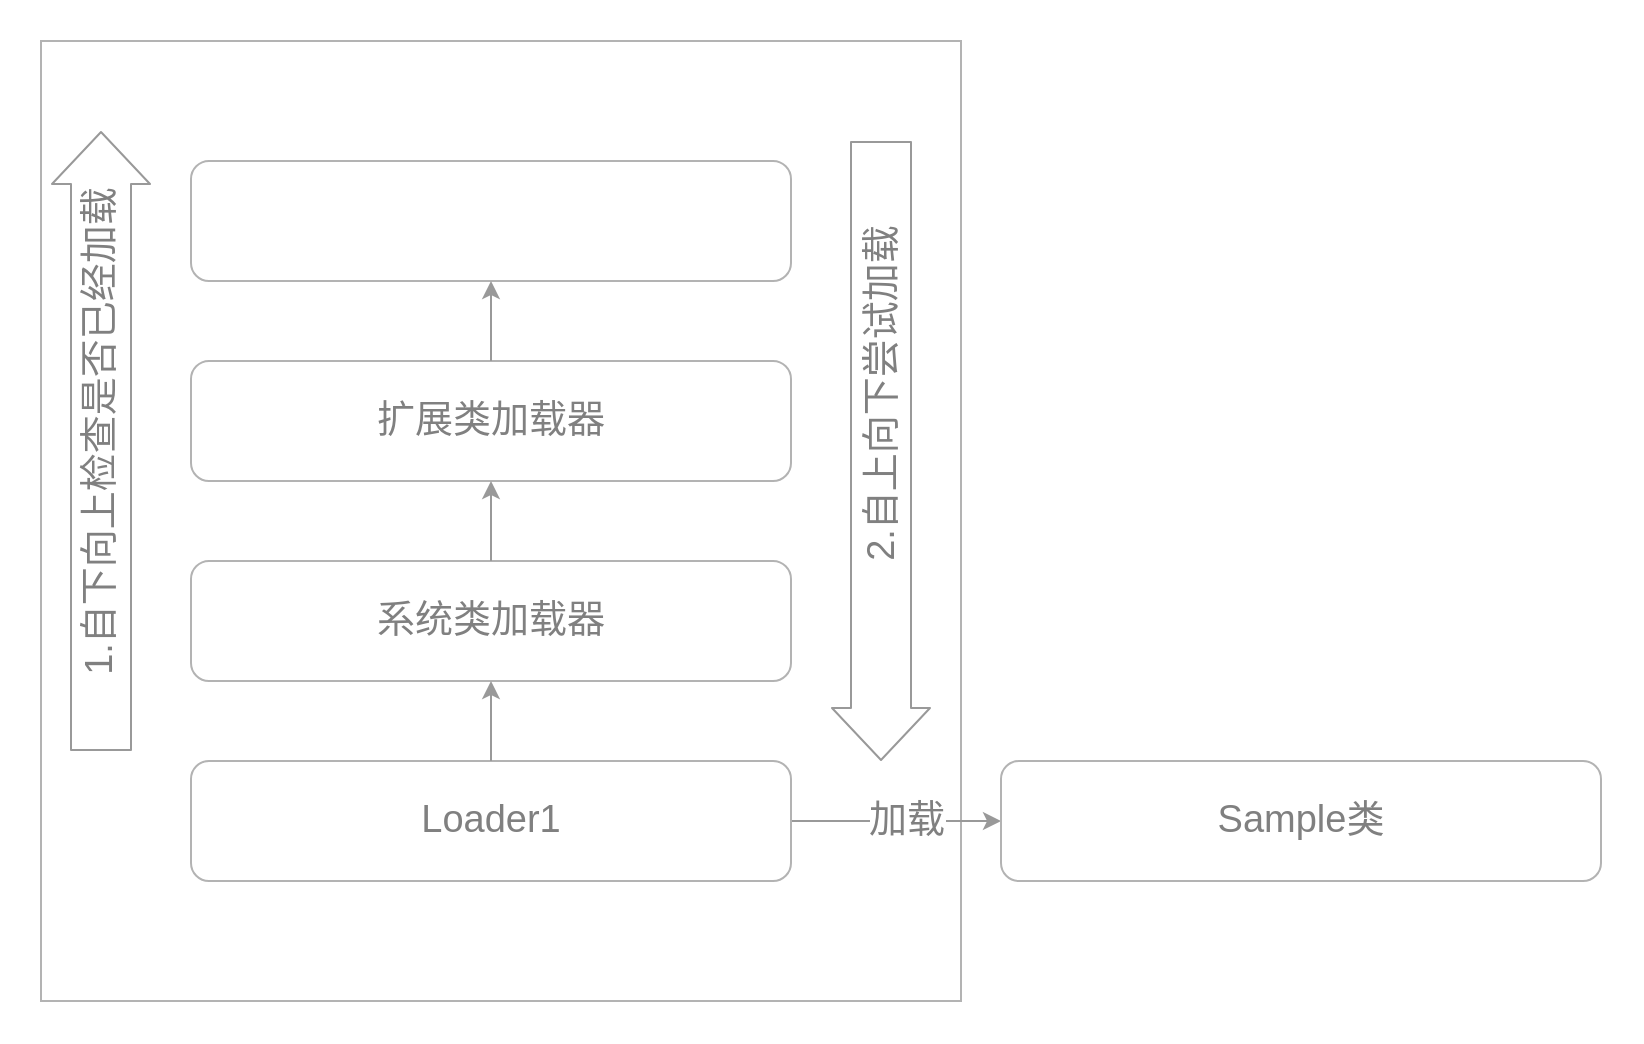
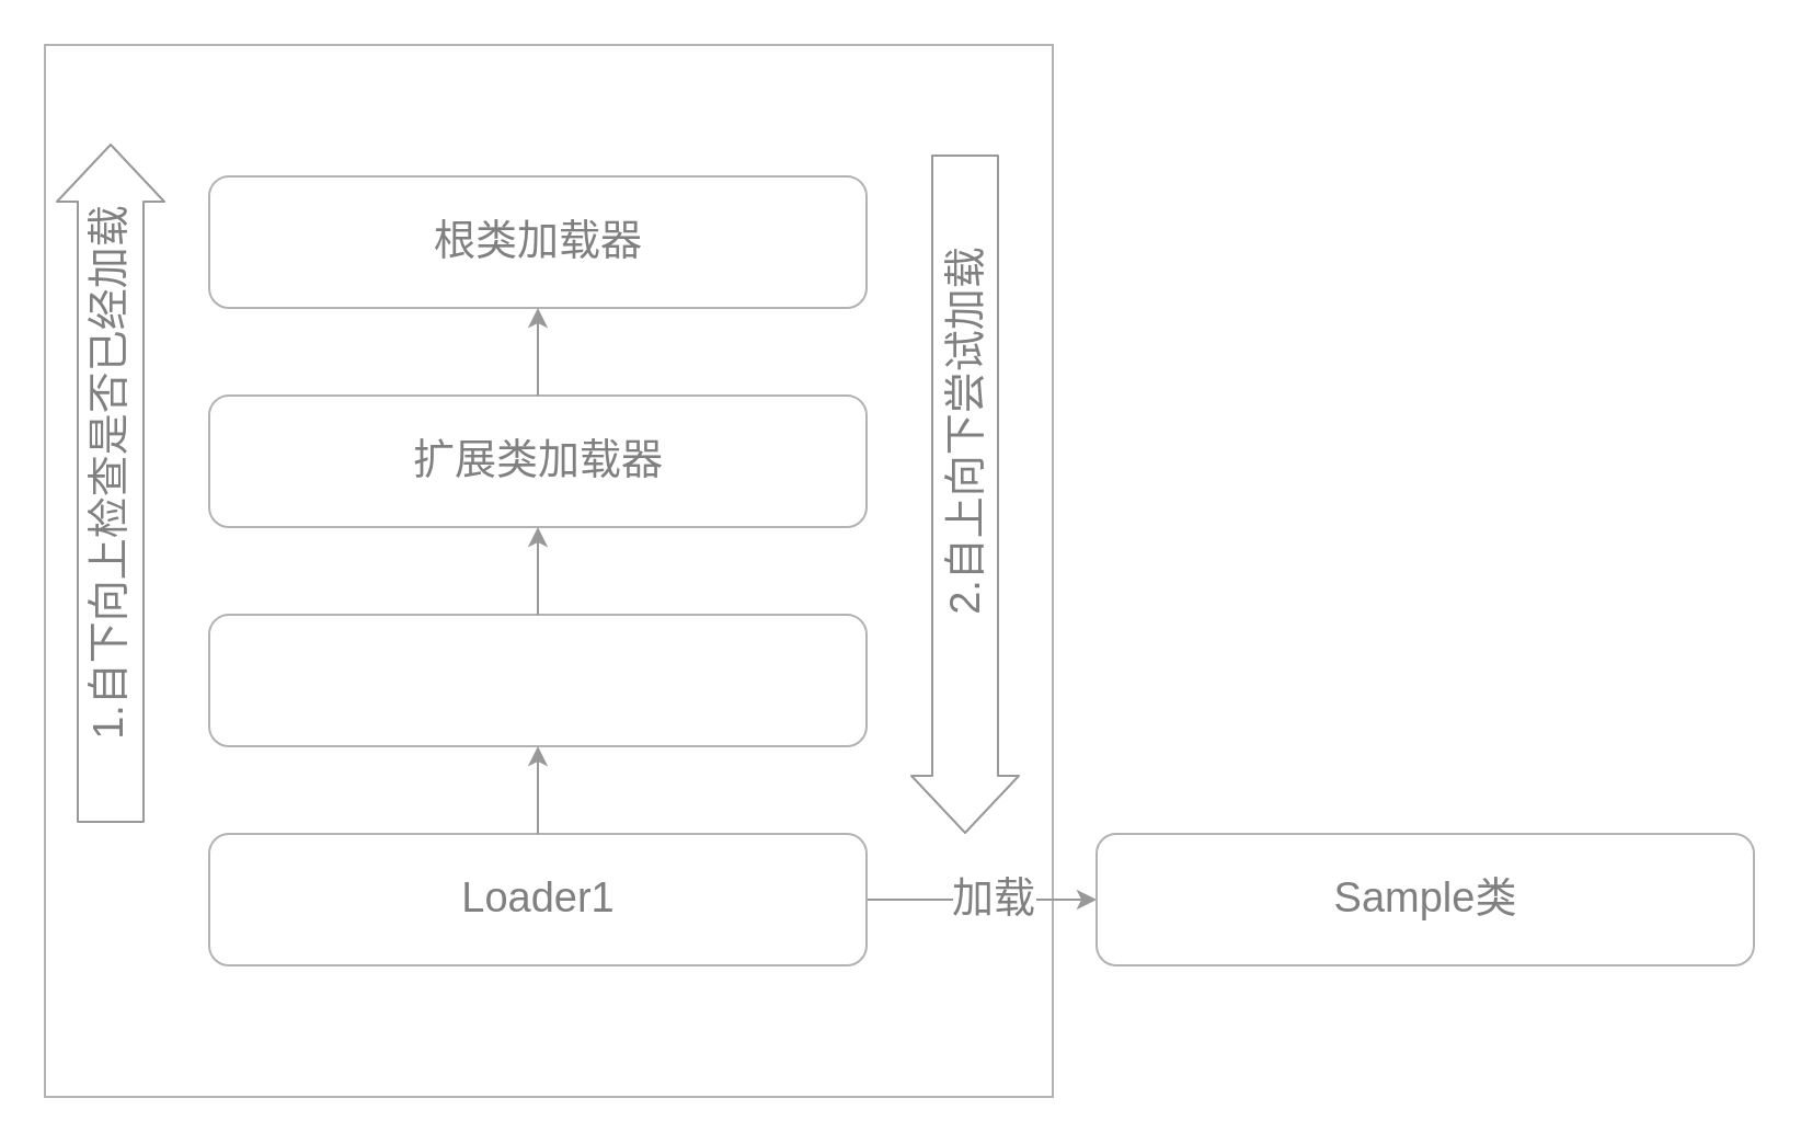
  <mxCell id="0" />
  <mxCell id="1" parent="0" />
  <mxCell id="2" value="" style="rounded=0;whiteSpace=wrap;html=1;strokeColor=#B3B3B3;" vertex="1" parent="1"><mxGeometry x="20" y="20" width="460" height="480" as="geometry" /></mxCell>
  <mxCell id="3" style="rounded=0;orthogonalLoop=1;jettySize=auto;html=1;exitX=1;exitY=0.5;exitDx=0;exitDy=0;entryX=0;entryY=0.5;entryDx=0;entryDy=0;fontSize=19;fontColor=#808080;strokeColor=#999999;" edge="1" parent="1" source="13" target="6"><mxGeometry relative="1" as="geometry" /></mxCell>
  <mxCell id="4" value="加载" style="text;html=1;resizable=0;points=[];align=center;verticalAlign=middle;labelBackgroundColor=#ffffff;fontSize=19;fontColor=#808080;" vertex="1" connectable="0" parent="3"><mxGeometry x="0.089" y="1" relative="1" as="geometry"><mxPoint as="offset" /></mxGeometry></mxCell>
  <mxCell id="5" value="Loader1" style="text;html=1;strokeColor=none;fillColor=none;align=center;verticalAlign=middle;whiteSpace=wrap;rounded=0;fontSize=19;fontColor=#808080;" vertex="1" parent="1"><mxGeometry x="551" y="400" width="215" height="20" as="geometry" /></mxCell>
  <mxCell id="6" value="" style="rounded=1;whiteSpace=wrap;html=1;strokeColor=#B3B3B3;" vertex="1" parent="1"><mxGeometry x="500" y="380" width="300" height="60" as="geometry" /></mxCell>
  <mxCell id="7" value="Sample类" style="text;html=1;strokeColor=none;fillColor=none;align=center;verticalAlign=middle;whiteSpace=wrap;rounded=0;fontSize=19;fontColor=#808080;" vertex="1" parent="1"><mxGeometry x="542.5" y="400" width="215" height="20" as="geometry" /></mxCell>
  <mxCell id="8" value="" style="shape=flexArrow;endArrow=classic;html=1;strokeColor=#999999;fontSize=19;fontColor=#808080;width=30;endSize=8.33;endWidth=18;" edge="1" parent="1"><mxGeometry width="50" height="50" relative="1" as="geometry"><mxPoint x="50" y="375" as="sourcePoint" /><mxPoint x="50" y="65" as="targetPoint" /></mxGeometry></mxCell>
  <mxCell id="9" value="1.自下向上检查是否已经加载" style="text;html=1;resizable=0;points=[];align=center;verticalAlign=middle;labelBackgroundColor=#ffffff;fontSize=19;fontColor=#808080;rotation=-90;" vertex="1" connectable="0" parent="8"><mxGeometry x="0.15" y="2" relative="1" as="geometry"><mxPoint x="1" y="20" as="offset" /></mxGeometry></mxCell>
  <mxCell id="10" value="" style="shape=flexArrow;endArrow=classic;html=1;strokeColor=#999999;fontSize=19;fontColor=#808080;width=30;endSize=8.33;endWidth=18;" edge="1" parent="1"><mxGeometry width="50" height="50" relative="1" as="geometry"><mxPoint x="440" y="70" as="sourcePoint" /><mxPoint x="440" y="380" as="targetPoint" /></mxGeometry></mxCell>
  <mxCell id="11" value="2.自上向下尝试加载" style="text;html=1;resizable=0;points=[];align=center;verticalAlign=middle;labelBackgroundColor=#ffffff;fontSize=19;fontColor=#808080;rotation=-90;" vertex="1" connectable="0" parent="10"><mxGeometry x="0.15" y="2" relative="1" as="geometry"><mxPoint x="-2" y="-50" as="offset" /></mxGeometry></mxCell>
  <mxCell id="12" value="" style="group" vertex="1" connectable="0" parent="1"><mxGeometry x="95" y="380" width="300" height="60" as="geometry" /></mxCell>
  <mxCell id="13" value="" style="rounded=1;whiteSpace=wrap;html=1;strokeColor=#B3B3B3;" vertex="1" parent="12"><mxGeometry width="300" height="60" as="geometry" /></mxCell>
  <mxCell id="14" value="Loader1" style="text;html=1;strokeColor=none;fillColor=none;align=center;verticalAlign=middle;whiteSpace=wrap;rounded=0;fontSize=19;fontColor=#808080;" vertex="1" parent="12"><mxGeometry x="42.5" y="20" width="215" height="20" as="geometry" /></mxCell>
  <mxCell id="15" value="" style="group" vertex="1" connectable="0" parent="1"><mxGeometry x="95" y="280" width="300" height="60" as="geometry" /></mxCell>
  <mxCell id="16" value="" style="rounded=1;whiteSpace=wrap;html=1;strokeColor=#B3B3B3;" vertex="1" parent="15"><mxGeometry width="300" height="60" as="geometry" /></mxCell>
- <mxCell id="17" value="系统类加载器" style="text;html=1;strokeColor=none;fillColor=none;align=center;verticalAlign=middle;whiteSpace=wrap;rounded=0;fontSize=19;fontColor=#808080;" vertex="1" parent="15"><mxGeometry x="42.5" y="20" width="215" height="20" as="geometry" /></mxCell>
  <mxCell id="18" value="" style="group" vertex="1" connectable="0" parent="1"><mxGeometry x="95" y="180" width="300" height="60" as="geometry" /></mxCell>
  <mxCell id="19" value="" style="rounded=1;whiteSpace=wrap;html=1;strokeColor=#B3B3B3;" vertex="1" parent="18"><mxGeometry width="300" height="60" as="geometry" /></mxCell>
  <mxCell id="20" value="扩展类加载器" style="text;html=1;strokeColor=none;fillColor=none;align=center;verticalAlign=middle;whiteSpace=wrap;rounded=0;fontSize=19;fontColor=#808080;" vertex="1" parent="18"><mxGeometry x="42.5" y="20" width="215" height="20" as="geometry" /></mxCell>
  <mxCell id="21" value="" style="group" vertex="1" connectable="0" parent="1"><mxGeometry x="95" y="80" width="300" height="60" as="geometry" /></mxCell>
  <mxCell id="22" value="" style="rounded=1;whiteSpace=wrap;html=1;strokeColor=#B3B3B3;" vertex="1" parent="21"><mxGeometry width="300" height="60" as="geometry" /></mxCell>
+ <mxCell id="23" value="根类加载器" style="text;html=1;strokeColor=none;fillColor=none;align=center;verticalAlign=middle;whiteSpace=wrap;rounded=0;fontSize=19;fontColor=#808080;" vertex="1" parent="21"><mxGeometry x="69.5" y="20" width="161" height="20" as="geometry" /></mxCell>
  <mxCell id="24" style="edgeStyle=none;rounded=0;orthogonalLoop=1;jettySize=auto;html=1;exitX=0.5;exitY=0;exitDx=0;exitDy=0;entryX=0.5;entryY=1;entryDx=0;entryDy=0;strokeColor=#999999;fontSize=19;fontColor=#808080;" edge="1" parent="1" source="13" target="16"><mxGeometry relative="1" as="geometry" /></mxCell>
  <mxCell id="25" style="edgeStyle=none;rounded=0;orthogonalLoop=1;jettySize=auto;html=1;exitX=0.5;exitY=0;exitDx=0;exitDy=0;entryX=0.5;entryY=1;entryDx=0;entryDy=0;strokeColor=#999999;fontSize=19;fontColor=#808080;" edge="1" parent="1" source="16" target="19"><mxGeometry relative="1" as="geometry" /></mxCell>
  <mxCell id="26" style="edgeStyle=none;rounded=0;orthogonalLoop=1;jettySize=auto;html=1;exitX=0.5;exitY=0;exitDx=0;exitDy=0;entryX=0.5;entryY=1;entryDx=0;entryDy=0;strokeColor=#999999;fontSize=19;fontColor=#808080;" edge="1" parent="1" source="19" target="22"><mxGeometry relative="1" as="geometry" /></mxCell>
